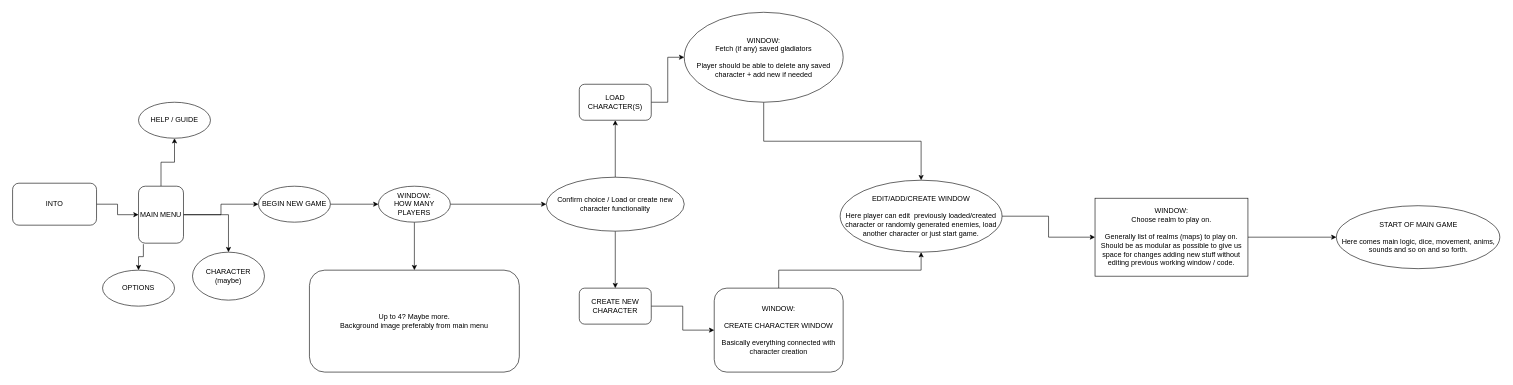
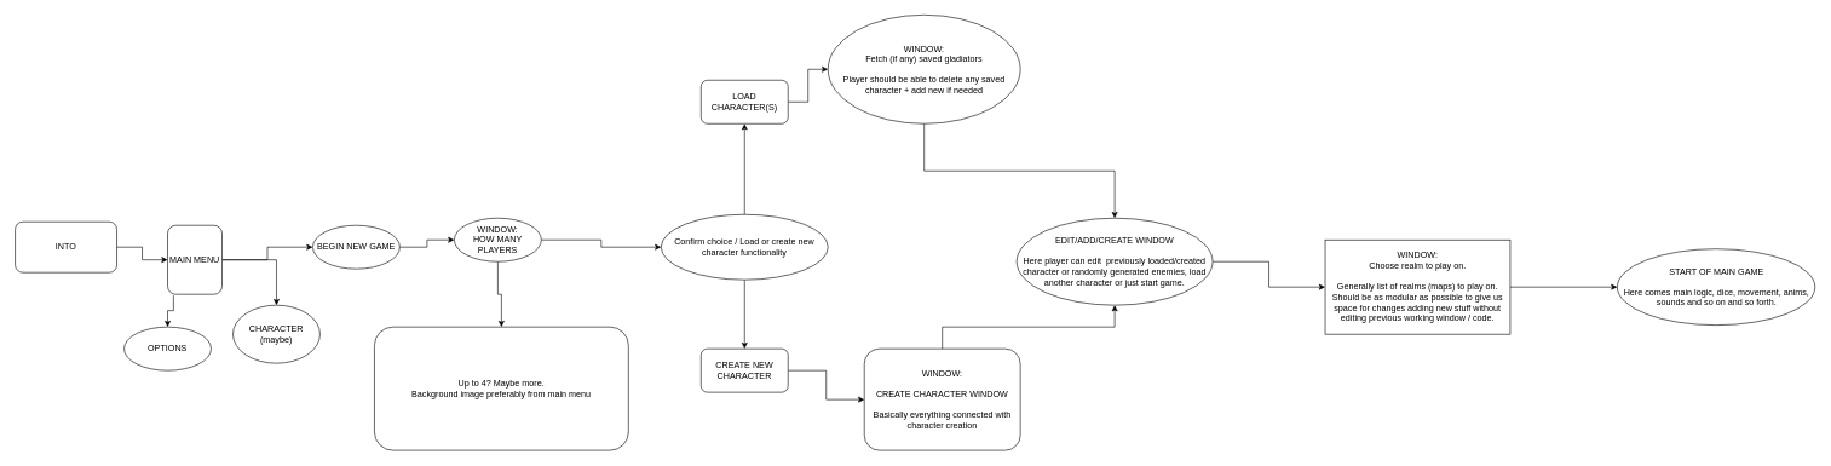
  <mxCell id="0" />
  <mxCell id="1" parent="0" />
  <mxCell id="2" style="edgeStyle=orthogonalEdgeStyle;rounded=0;orthogonalLoop=1;jettySize=auto;html=1;" parent="1" source="3" target="8" edge="1"><mxGeometry relative="1" as="geometry"><mxPoint x="240" y="340" as="targetPoint" /></mxGeometry></mxCell>
  <mxCell id="3" value="INTO" style="rounded=1;whiteSpace=wrap;html=1;" parent="1" vertex="1"><mxGeometry x="20" y="305" width="140" height="70" as="geometry" /></mxCell>
- <mxCell id="4" value="" style="edgeStyle=orthogonalEdgeStyle;rounded=0;orthogonalLoop=1;jettySize=auto;html=1;" parent="1" source="8" target="9" edge="1"><mxGeometry relative="1" as="geometry" /></mxCell>
  <mxCell id="5" value="" style="edgeStyle=orthogonalEdgeStyle;rounded=0;orthogonalLoop=1;jettySize=auto;html=1;exitX=0.108;exitY=1.017;exitDx=0;exitDy=0;exitPerimeter=0;" parent="1" source="8" target="10" edge="1"><mxGeometry relative="1" as="geometry" /></mxCell>
  <mxCell id="6" value="" style="edgeStyle=orthogonalEdgeStyle;rounded=0;orthogonalLoop=1;jettySize=auto;html=1;" parent="1" source="8" target="12" edge="1"><mxGeometry relative="1" as="geometry" /></mxCell>
  <mxCell id="7" style="edgeStyle=orthogonalEdgeStyle;rounded=0;orthogonalLoop=1;jettySize=auto;html=1;" parent="1" source="8" target="13" edge="1"><mxGeometry relative="1" as="geometry"><mxPoint x="350" y="440" as="targetPoint" /></mxGeometry></mxCell>
  <mxCell id="8" value="MAIN MENU" style="rounded=1;whiteSpace=wrap;html=1;" parent="1" vertex="1"><mxGeometry x="230" y="310" width="75" height="95" as="geometry" /></mxCell>
- <mxCell id="9" value="HELP / GUIDE" style="ellipse;whiteSpace=wrap;html=1;rounded=1;" parent="1" vertex="1"><mxGeometry x="230" y="170" width="120" height="60" as="geometry" /></mxCell>
  <mxCell id="10" value="OPTIONS" style="ellipse;whiteSpace=wrap;html=1;rounded=1;" parent="1" vertex="1"><mxGeometry x="170" y="450" width="120" height="60" as="geometry" /></mxCell>
  <mxCell id="11" value="" style="edgeStyle=orthogonalEdgeStyle;rounded=0;orthogonalLoop=1;jettySize=auto;html=1;" edge="1" parent="1" source="12" target="16"><mxGeometry relative="1" as="geometry" /></mxCell>
  <mxCell id="12" value="BEGIN NEW GAME" style="ellipse;whiteSpace=wrap;html=1;rounded=1;" parent="1" vertex="1"><mxGeometry x="430" y="310" width="120" height="60" as="geometry" /></mxCell>
  <mxCell id="13" value="CHARACTER&lt;br&gt;(maybe)" style="ellipse;whiteSpace=wrap;html=1;" parent="1" vertex="1"><mxGeometry x="320" y="420" width="120" height="80" as="geometry" /></mxCell>
  <mxCell id="14" value="" style="edgeStyle=orthogonalEdgeStyle;rounded=0;orthogonalLoop=1;jettySize=auto;html=1;" edge="1" parent="1" source="16" target="17"><mxGeometry relative="1" as="geometry" /></mxCell>
  <mxCell id="15" value="" style="edgeStyle=orthogonalEdgeStyle;rounded=0;orthogonalLoop=1;jettySize=auto;html=1;" edge="1" parent="1" source="16" target="20"><mxGeometry relative="1" as="geometry" /></mxCell>
- <mxCell id="16" value="WINDOW:&lt;br&gt;HOW MANY PLAYERS" style="ellipse;whiteSpace=wrap;html=1;rounded=1;" vertex="1" parent="1"><mxGeometry x="630" y="310" width="120" height="60" as="geometry" /></mxCell>
+ <mxCell id="16" value="WINDOW:&lt;br&gt;HOW MANY PLAYERS" style="ellipse;whiteSpace=wrap;html=1;rounded=1;" vertex="1" parent="1"><mxGeometry x="625" y="300" width="120" height="60" as="geometry" /></mxCell>
  <mxCell id="17" value="&lt;div&gt;Up to 4? Maybe more. &lt;br&gt;&lt;/div&gt;&lt;div&gt;Background image preferably from main menu&lt;br&gt;&lt;/div&gt;" style="whiteSpace=wrap;html=1;rounded=1;" vertex="1" parent="1"><mxGeometry x="515" y="450" width="350" height="170" as="geometry" /></mxCell>
  <mxCell id="18" value="" style="edgeStyle=orthogonalEdgeStyle;rounded=0;orthogonalLoop=1;jettySize=auto;html=1;" edge="1" parent="1" source="20" target="22"><mxGeometry relative="1" as="geometry" /></mxCell>
  <mxCell id="19" value="" style="edgeStyle=orthogonalEdgeStyle;rounded=0;orthogonalLoop=1;jettySize=auto;html=1;" edge="1" parent="1" source="20" target="24"><mxGeometry relative="1" as="geometry" /></mxCell>
  <mxCell id="20" value="Confirm choice / Load or create new character functionality " style="ellipse;whiteSpace=wrap;html=1;rounded=1;" vertex="1" parent="1"><mxGeometry x="910" y="295" width="230" height="90" as="geometry" /></mxCell>
  <mxCell id="21" value="" style="edgeStyle=orthogonalEdgeStyle;rounded=0;orthogonalLoop=1;jettySize=auto;html=1;" edge="1" parent="1" source="22" target="26"><mxGeometry relative="1" as="geometry" /></mxCell>
- <mxCell id="22" value="LOAD CHARACTER(S)" style="whiteSpace=wrap;html=1;rounded=1;" vertex="1" parent="1"><mxGeometry x="965" y="140" width="120" height="60" as="geometry" /></mxCell>
+ <mxCell id="22" value="LOAD CHARACTER(S)" style="whiteSpace=wrap;html=1;rounded=1;" vertex="1" parent="1"><mxGeometry x="965" y="110" width="120" height="60" as="geometry" /></mxCell>
  <mxCell id="23" value="" style="edgeStyle=orthogonalEdgeStyle;rounded=0;orthogonalLoop=1;jettySize=auto;html=1;" edge="1" parent="1" source="24" target="28"><mxGeometry relative="1" as="geometry" /></mxCell>
  <mxCell id="24" value="CREATE NEW CHARACTER" style="whiteSpace=wrap;html=1;rounded=1;" vertex="1" parent="1"><mxGeometry x="965" y="480" width="120" height="60" as="geometry" /></mxCell>
  <mxCell id="25" style="edgeStyle=orthogonalEdgeStyle;rounded=0;orthogonalLoop=1;jettySize=auto;html=1;" edge="1" parent="1" source="26" target="30"><mxGeometry relative="1" as="geometry"><mxPoint x="1460" y="330" as="targetPoint" /></mxGeometry></mxCell>
  <mxCell id="26" value="&lt;div&gt;WINDOW:&lt;/div&gt;&lt;div&gt;Fetch (if any) saved gladiators&lt;br&gt;&lt;/div&gt;&lt;div&gt;&lt;br&gt;&lt;/div&gt;&lt;div&gt;Player should be able to delete any saved character + add new if needed&lt;br&gt;&lt;/div&gt;" style="ellipse;whiteSpace=wrap;html=1;rounded=1;" vertex="1" parent="1"><mxGeometry x="1140" y="20" width="265" height="150" as="geometry" /></mxCell>
  <mxCell id="27" style="edgeStyle=orthogonalEdgeStyle;rounded=0;orthogonalLoop=1;jettySize=auto;html=1;entryX=0.5;entryY=1;entryDx=0;entryDy=0;" edge="1" parent="1" source="28" target="30"><mxGeometry relative="1" as="geometry"><mxPoint x="1460" y="460" as="targetPoint" /></mxGeometry></mxCell>
  <mxCell id="28" value="&lt;div&gt;WINDOW:&lt;/div&gt;&lt;div&gt;&lt;br&gt;&lt;/div&gt;&lt;div&gt;CREATE CHARACTER WINDOW&lt;/div&gt;&lt;div&gt;&lt;br&gt;&lt;/div&gt;&lt;div&gt;Basically everything connected with character creation&lt;br&gt;&lt;/div&gt;" style="whiteSpace=wrap;html=1;rounded=1;" vertex="1" parent="1"><mxGeometry x="1190" y="480" width="215" height="140" as="geometry" /></mxCell>
  <mxCell id="29" value="" style="edgeStyle=orthogonalEdgeStyle;rounded=0;orthogonalLoop=1;jettySize=auto;html=1;" edge="1" parent="1" source="30" target="32"><mxGeometry relative="1" as="geometry" /></mxCell>
  <mxCell id="30" value="EDIT/ADD/CREATE WINDOW&lt;br&gt;&lt;br&gt;Here player can edit&amp;nbsp; previously loaded/created character or randomly generated enemies, load another character or just start game." style="ellipse;whiteSpace=wrap;html=1;" vertex="1" parent="1"><mxGeometry x="1400" y="300" width="270" height="120" as="geometry" /></mxCell>
  <mxCell id="31" value="" style="edgeStyle=orthogonalEdgeStyle;rounded=0;orthogonalLoop=1;jettySize=auto;html=1;" edge="1" parent="1" source="32" target="33"><mxGeometry relative="1" as="geometry" /></mxCell>
  <mxCell id="32" value="&lt;div&gt;WINDOW:&lt;/div&gt;&lt;div&gt;Choose realm to play on.&lt;br&gt;&lt;/div&gt;&lt;div&gt;&lt;br&gt;&lt;/div&gt;&lt;div&gt;Generally list of realms (maps) to play on. Should be as modular as possible to give us space for changes adding new stuff without editing previous working window / code.&lt;br&gt;&lt;/div&gt;" style="whiteSpace=wrap;html=1;" vertex="1" parent="1"><mxGeometry x="1825" y="330" width="255" height="130" as="geometry" /></mxCell>
  <mxCell id="33" value="&lt;div&gt;START OF MAIN GAME&lt;/div&gt;&lt;div&gt;&lt;br&gt;&lt;/div&gt;&lt;div&gt;Here comes main logic, dice, movement, anims, sounds and so on and so forth. &lt;br&gt;&lt;/div&gt;" style="ellipse;whiteSpace=wrap;html=1;" vertex="1" parent="1"><mxGeometry x="2227.5" y="342.5" width="272.5" height="105" as="geometry" /></mxCell>
